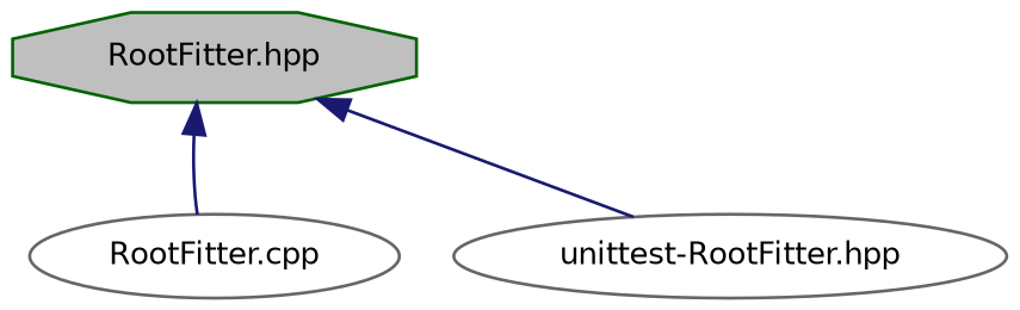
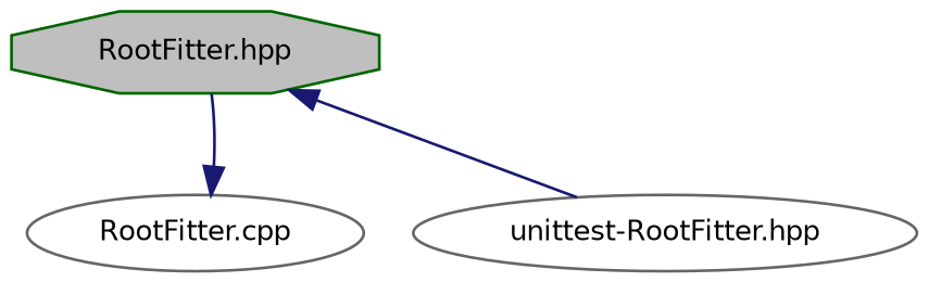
  digraph {
    fontname="DejaVu Sans"
    node [color=gray40 fillcolor=white fontname="DejaVu Sans" fontsize=10 shape=ellipse style=filled]
    edge [color=midnightblue dir=back fontname="DejaVu Sans" fontsize=10 labelfontname=Helvetica labelfontsize=10 style=solid]
    n1 [color=darkgreen fillcolor=grey75 fontcolor=black height=0.2 label="RootFitter.hpp" shape=octagon width=0.4]
    n2 [height=0.2 label="RootFitter.cpp" width=0.4]
    n3 [height=0.2 label="unittest-RootFitter.hpp" width=0.4]
-   n1 -> n2
+   n2 -> n1
    n1 -> n3
  }
